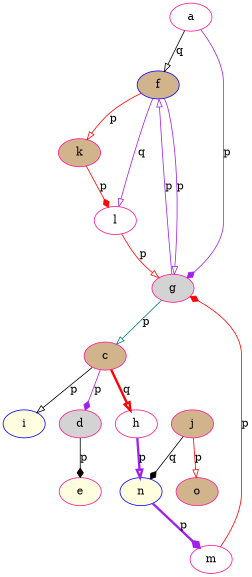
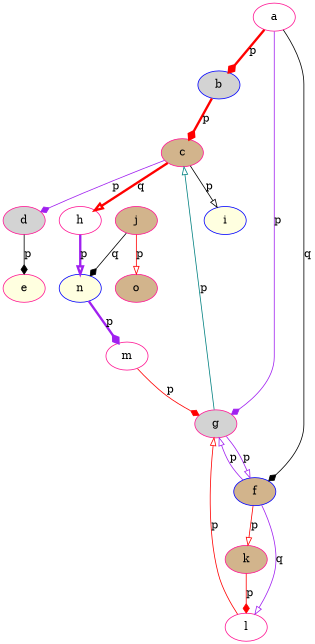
  digraph {
    node [color=deeppink fillcolor=tan style=filled]
    edge [arrowhead=diamond color=red]
    a [fillcolor=white]
+   b [color=blue fillcolor=lightgrey]
    f [color=blue]
    g [fillcolor=lightgrey]
    c
    l [fillcolor=white]
    k
    h [fillcolor=white]
    i [color=blue fillcolor=lightyellow]
    d [fillcolor=lightgrey]
    n [color=blue fillcolor=lightyellow]
    e [fillcolor=lightyellow]
    m [fillcolor=white]
    j
    o
-   a -> f [arrowhead=onormal color=black label=q]
+   a -> b [label=p penwidth=3]
+   a -> f [color=black label=q]
    a -> g [color=purple label=p]
+   b -> c [label=p penwidth=3]
    f -> g [arrowhead=onormal color=purple label=p]
    f -> l [arrowhead=onormal color=purple label=q]
    f -> k [arrowhead=onormal label=p]
    g -> f [arrowhead=onormal color=purple label=p]
    g -> c [arrowhead=onormal color=teal label=p]
    c -> h [arrowhead=onormal label=q penwidth=3]
    c -> i [arrowhead=onormal color=black label=p]
    c -> d [color=purple label=p]
    l -> g [arrowhead=onormal label=p]
    k -> l [label=p]
    h -> n [arrowhead=onormal color=purple label=p penwidth=3]
    d -> e [color=black label=p]
    n -> m [color=purple label=p penwidth=3]
    m -> g [label=p]
    j -> n [color=black label=q]
    j -> o [arrowhead=onormal label=p]
  }
